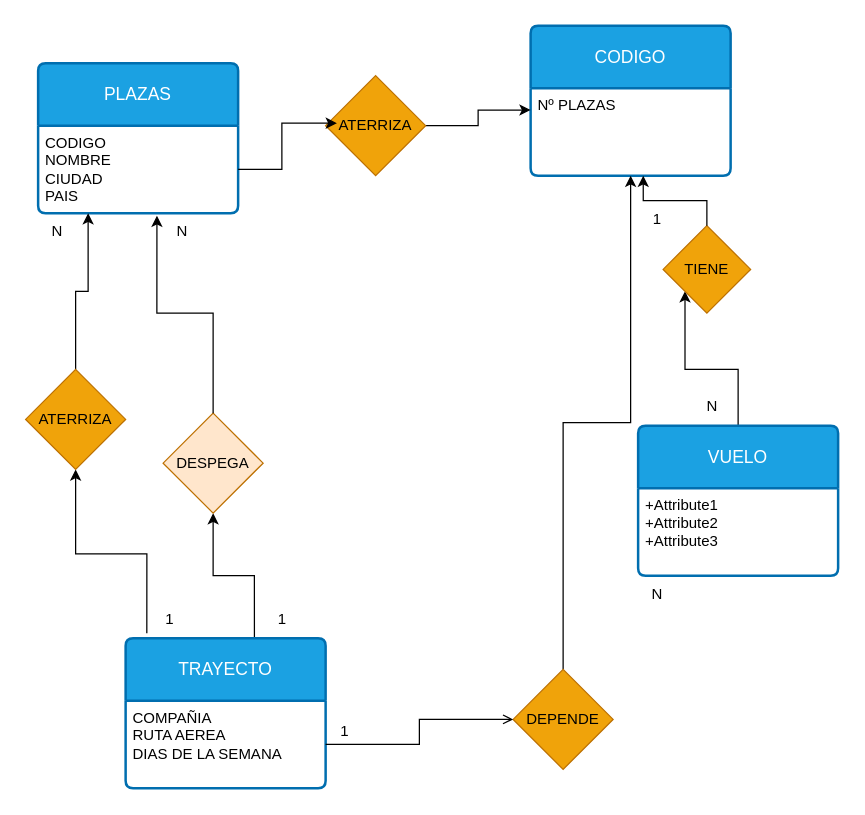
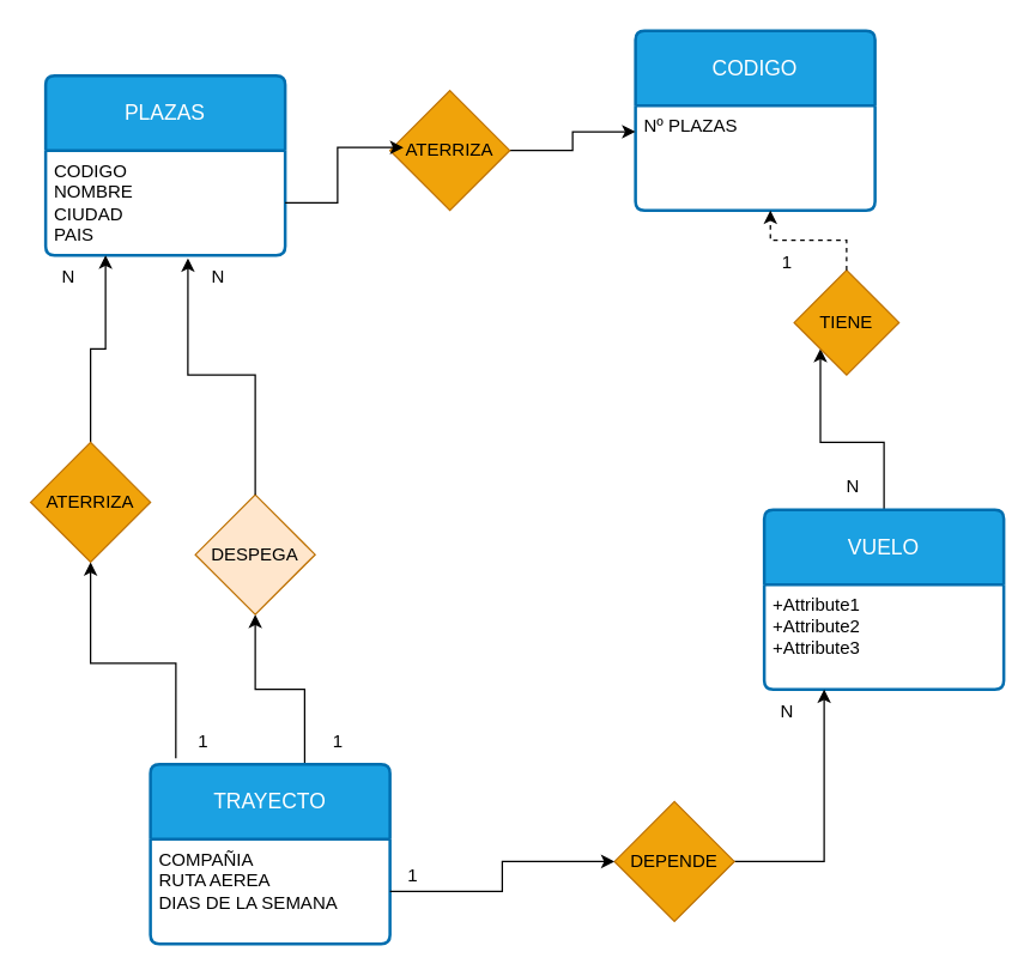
  <mxCell id="0" />
  <mxCell id="1" parent="0" />
  <mxCell id="2" value="PLAZAS" style="swimlane;childLayout=stackLayout;horizontal=1;startSize=50;horizontalStack=0;rounded=1;fontSize=14;fontStyle=0;strokeWidth=2;resizeParent=0;resizeLast=1;shadow=0;dashed=0;align=center;arcSize=4;whiteSpace=wrap;html=1;fillColor=#1ba1e2;fontColor=#ffffff;strokeColor=#006EAF;" parent="1" vertex="1"><mxGeometry x="30" y="50" width="160" height="120" as="geometry" /></mxCell>
  <mxCell id="3" value="&lt;div&gt;CODIGO&lt;/div&gt;&lt;div&gt;NOMBRE&lt;/div&gt;&lt;div&gt;CIUDAD&lt;/div&gt;&lt;div&gt;PAIS&lt;/div&gt;" style="align=left;strokeColor=none;fillColor=none;spacingLeft=4;spacingRight=4;fontSize=12;verticalAlign=top;resizable=0;rotatable=0;part=1;html=1;whiteSpace=wrap;" parent="2" vertex="1"><mxGeometry y="50" width="160" height="70" as="geometry" /></mxCell>
  <mxCell id="4" value="&lt;div&gt;CODIGO&lt;/div&gt;" style="swimlane;childLayout=stackLayout;horizontal=1;startSize=50;horizontalStack=0;rounded=1;fontSize=14;fontStyle=0;strokeWidth=2;resizeParent=0;resizeLast=1;shadow=0;dashed=0;align=center;arcSize=4;whiteSpace=wrap;html=1;fillColor=#1ba1e2;fontColor=#ffffff;strokeColor=#006EAF;" parent="1" vertex="1"><mxGeometry x="424" y="20" width="160" height="120" as="geometry" /></mxCell>
  <mxCell id="5" value="&lt;div&gt;Nº PLAZAS&lt;/div&gt;" style="align=left;strokeColor=none;fillColor=none;spacingLeft=4;spacingRight=4;fontSize=12;verticalAlign=top;resizable=0;rotatable=0;part=1;html=1;whiteSpace=wrap;" parent="4" vertex="1"><mxGeometry y="50" width="160" height="70" as="geometry" /></mxCell>
  <mxCell id="6" style="edgeStyle=orthogonalEdgeStyle;rounded=0;orthogonalLoop=1;jettySize=auto;html=1;exitX=0.106;exitY=-0.033;exitDx=0;exitDy=0;exitPerimeter=0;" parent="1" source="8" target="11" edge="1"><mxGeometry relative="1" as="geometry"><mxPoint x="80" y="450" as="sourcePoint" /></mxGeometry></mxCell>
  <mxCell id="7" style="edgeStyle=orthogonalEdgeStyle;rounded=0;orthogonalLoop=1;jettySize=auto;html=1;entryX=0.5;entryY=1;entryDx=0;entryDy=0;exitX=0.644;exitY=0.025;exitDx=0;exitDy=0;exitPerimeter=0;" parent="1" source="8" target="12" edge="1"><mxGeometry relative="1" as="geometry" /></mxCell>
  <mxCell id="8" value="TRAYECTO" style="swimlane;childLayout=stackLayout;horizontal=1;startSize=50;horizontalStack=0;rounded=1;fontSize=14;fontStyle=0;strokeWidth=2;resizeParent=0;resizeLast=1;shadow=0;dashed=0;align=center;arcSize=4;whiteSpace=wrap;html=1;fillColor=#1ba1e2;fontColor=#ffffff;strokeColor=#006EAF;" parent="1" vertex="1"><mxGeometry x="100" y="510" width="160" height="120" as="geometry" /></mxCell>
  <mxCell id="9" value="&lt;div&gt;COMPAÑIA&lt;/div&gt;&lt;div&gt;RUTA AEREA&lt;/div&gt;&lt;div&gt;DIAS DE LA SEMANA&lt;/div&gt;" style="align=left;strokeColor=none;fillColor=none;spacingLeft=4;spacingRight=4;fontSize=12;verticalAlign=top;resizable=0;rotatable=0;part=1;html=1;whiteSpace=wrap;" parent="8" vertex="1"><mxGeometry y="50" width="160" height="70" as="geometry" /></mxCell>
  <mxCell id="10" style="edgeStyle=orthogonalEdgeStyle;rounded=0;orthogonalLoop=1;jettySize=auto;html=1;entryX=0.25;entryY=1;entryDx=0;entryDy=0;" parent="1" source="11" target="3" edge="1"><mxGeometry relative="1" as="geometry" /></mxCell>
  <mxCell id="11" value="ATERRIZA" style="rhombus;whiteSpace=wrap;html=1;fillColor=#f0a30a;fontColor=#000000;strokeColor=#BD7000;" parent="1" vertex="1"><mxGeometry x="20" y="295" width="80" height="80" as="geometry" /></mxCell>
  <mxCell id="12" value="DESPEGA" style="rhombus;whiteSpace=wrap;html=1;fillColor=#ffe6cc;fontColor=#000000;strokeColor=#BD7000;" parent="1" vertex="1"><mxGeometry x="130" y="330" width="80" height="80" as="geometry" /></mxCell>
  <mxCell id="13" style="edgeStyle=orthogonalEdgeStyle;rounded=0;orthogonalLoop=1;jettySize=auto;html=1;entryX=0.594;entryY=1.029;entryDx=0;entryDy=0;entryPerimeter=0;" parent="1" source="12" target="3" edge="1"><mxGeometry relative="1" as="geometry" /></mxCell>
  <mxCell id="14" value="1" style="text;html=1;align=center;verticalAlign=middle;resizable=0;points=[];autosize=1;strokeColor=none;fillColor=none;" parent="1" vertex="1"><mxGeometry x="210" y="480" width="30" height="30" as="geometry" /></mxCell>
  <mxCell id="15" value="N" style="text;html=1;align=center;verticalAlign=middle;resizable=0;points=[];autosize=1;strokeColor=none;fillColor=none;" parent="1" vertex="1"><mxGeometry x="510" y="460" width="30" height="30" as="geometry" /></mxCell>
  <mxCell id="16" value="N" style="text;html=1;align=center;verticalAlign=middle;resizable=0;points=[];autosize=1;strokeColor=none;fillColor=none;" parent="1" vertex="1"><mxGeometry x="30" y="170" width="30" height="30" as="geometry" /></mxCell>
  <mxCell id="17" value="N" style="text;html=1;align=center;verticalAlign=middle;resizable=0;points=[];autosize=1;strokeColor=none;fillColor=none;" parent="1" vertex="1"><mxGeometry x="130" y="170" width="30" height="30" as="geometry" /></mxCell>
  <mxCell id="18" style="edgeStyle=orthogonalEdgeStyle;rounded=0;orthogonalLoop=1;jettySize=auto;html=1;entryX=0;entryY=1;entryDx=0;entryDy=0;" parent="1" source="19" target="21" edge="1"><mxGeometry relative="1" as="geometry" /></mxCell>
  <mxCell id="19" value="VUELO" style="swimlane;childLayout=stackLayout;horizontal=1;startSize=50;horizontalStack=0;rounded=1;fontSize=14;fontStyle=0;strokeWidth=2;resizeParent=0;resizeLast=1;shadow=0;dashed=0;align=center;arcSize=4;whiteSpace=wrap;html=1;fillColor=#1ba1e2;fontColor=#ffffff;strokeColor=#006EAF;" parent="1" vertex="1"><mxGeometry x="510" y="340" width="160" height="120" as="geometry" /></mxCell>
  <mxCell id="20" value="+Attribute1&#10;+Attribute2&#10;+Attribute3" style="align=left;strokeColor=none;fillColor=none;spacingLeft=4;spacingRight=4;fontSize=12;verticalAlign=top;resizable=0;rotatable=0;part=1;html=1;whiteSpace=wrap;" parent="19" vertex="1"><mxGeometry y="50" width="160" height="70" as="geometry" /></mxCell>
  <mxCell id="21" value="TIENE" style="rhombus;whiteSpace=wrap;html=1;fillColor=#f0a30a;fontColor=#000000;strokeColor=#BD7000;" parent="1" vertex="1"><mxGeometry x="530" y="180" width="70" height="70" as="geometry" /></mxCell>
- <mxCell id="22" style="edgeStyle=orthogonalEdgeStyle;rounded=0;orthogonalLoop=1;jettySize=auto;html=1;entryX=0.563;entryY=1;entryDx=0;entryDy=0;entryPerimeter=0;" parent="1" source="21" target="5" edge="1"><mxGeometry relative="1" as="geometry" /></mxCell>
- <mxCell id="23" style="edgeStyle=orthogonalEdgeStyle;rounded=0;orthogonalLoop=1;jettySize=auto;html=1;" parent="1" source="24" target="5" edge="1"><mxGeometry relative="1" as="geometry" /></mxCell>
+ <mxCell id="22" style="edgeStyle=orthogonalEdgeStyle;rounded=0;orthogonalLoop=1;jettySize=auto;html=1;entryX=0.563;entryY=1;entryDx=0;entryDy=0;entryPerimeter=0;dashed=1;" parent="1" source="21" target="5" edge="1"><mxGeometry relative="1" as="geometry" /></mxCell>
+ <mxCell id="23" style="edgeStyle=orthogonalEdgeStyle;rounded=0;orthogonalLoop=1;jettySize=auto;html=1;entryX=0.25;entryY=1;entryDx=0;entryDy=0;" parent="1" source="24" target="19" edge="1"><mxGeometry relative="1" as="geometry" /></mxCell>
  <mxCell id="24" value="DEPENDE" style="rhombus;whiteSpace=wrap;html=1;fillColor=#f0a30a;fontColor=#000000;strokeColor=#BD7000;" parent="1" vertex="1"><mxGeometry x="410" y="535" width="80" height="80" as="geometry" /></mxCell>
- <mxCell id="25" style="edgeStyle=orthogonalEdgeStyle;rounded=0;orthogonalLoop=1;jettySize=auto;html=1;endArrow=open;" parent="1" source="9" target="24" edge="1"><mxGeometry relative="1" as="geometry" /></mxCell>
+ <mxCell id="25" style="edgeStyle=orthogonalEdgeStyle;rounded=0;orthogonalLoop=1;jettySize=auto;html=1;" parent="1" source="9" target="24" edge="1"><mxGeometry relative="1" as="geometry" /></mxCell>
  <mxCell id="26" value="1" style="text;html=1;align=center;verticalAlign=middle;resizable=0;points=[];autosize=1;strokeColor=none;fillColor=none;" parent="1" vertex="1"><mxGeometry x="120" y="480" width="30" height="30" as="geometry" /></mxCell>
  <mxCell id="27" value="1" style="text;html=1;align=center;verticalAlign=middle;resizable=0;points=[];autosize=1;strokeColor=none;fillColor=none;" parent="1" vertex="1"><mxGeometry x="260" y="570" width="30" height="30" as="geometry" /></mxCell>
  <mxCell id="28" style="edgeStyle=orthogonalEdgeStyle;rounded=0;orthogonalLoop=1;jettySize=auto;html=1;entryX=0;entryY=0.25;entryDx=0;entryDy=0;" edge="1" parent="1" source="29" target="5"><mxGeometry relative="1" as="geometry" /></mxCell>
  <mxCell id="29" value="ATERRIZA" style="rhombus;whiteSpace=wrap;html=1;fillColor=#f0a30a;fontColor=#000000;strokeColor=#BD7000;" vertex="1" parent="1"><mxGeometry x="260" y="60" width="80" height="80" as="geometry" /></mxCell>
  <mxCell id="30" style="edgeStyle=orthogonalEdgeStyle;rounded=0;orthogonalLoop=1;jettySize=auto;html=1;entryX=0.113;entryY=0.475;entryDx=0;entryDy=0;entryPerimeter=0;" edge="1" parent="1" source="3" target="29"><mxGeometry relative="1" as="geometry" /></mxCell>
  <mxCell id="31" value="N" style="text;html=1;align=center;verticalAlign=middle;resizable=0;points=[];autosize=1;strokeColor=none;fillColor=none;" vertex="1" parent="1"><mxGeometry x="554" y="310" width="30" height="30" as="geometry" /></mxCell>
  <mxCell id="32" value="1" style="text;html=1;align=center;verticalAlign=middle;resizable=0;points=[];autosize=1;strokeColor=none;fillColor=none;" vertex="1" parent="1"><mxGeometry x="510" y="160" width="30" height="30" as="geometry" /></mxCell>
